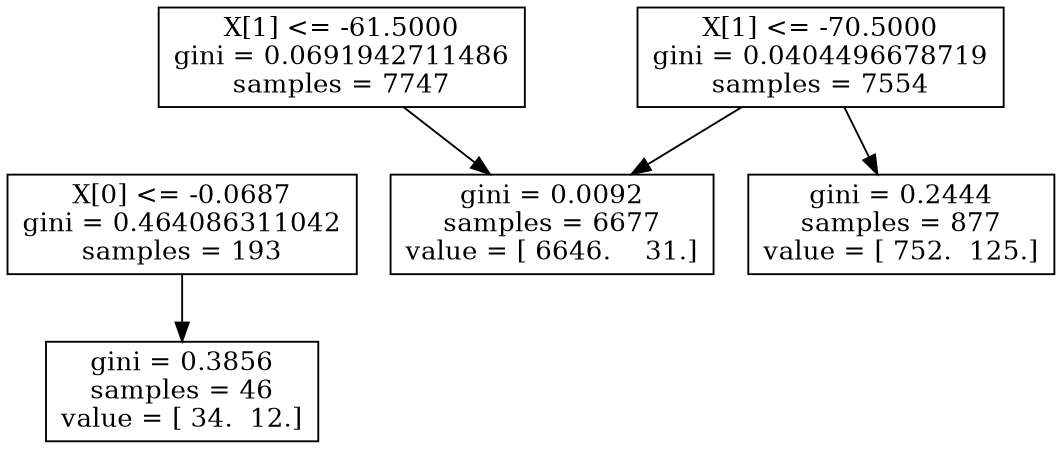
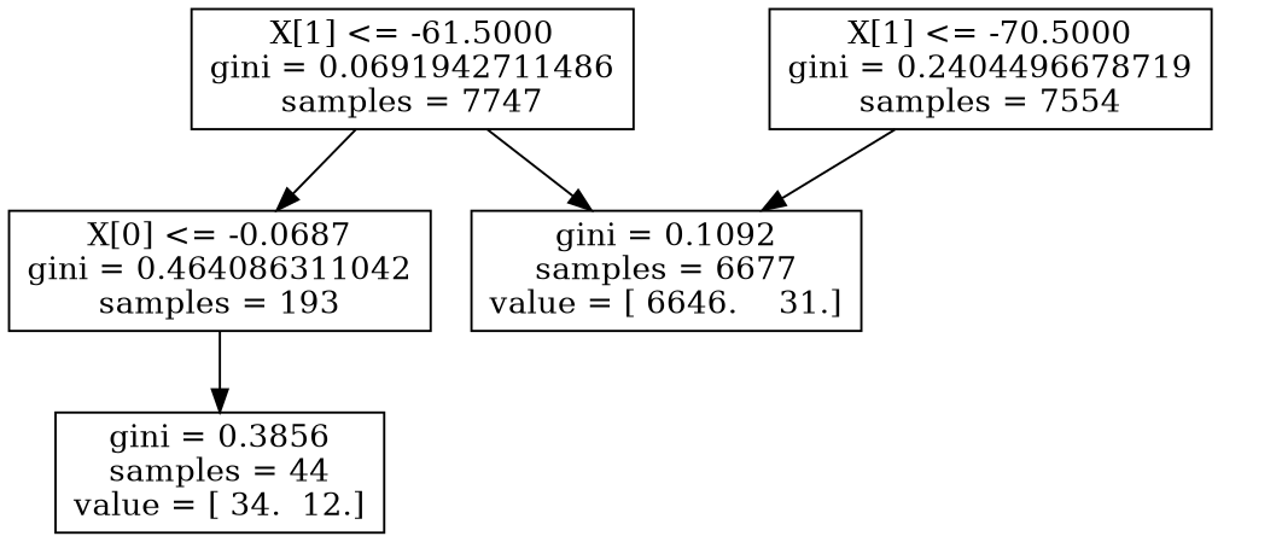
  digraph {
    node [shape=box]
    n1 [label="X[1] <= -61.5000\ngini = 0.0691942711486\nsamples = 7747"]
    n2 [label="X[0] <= -0.0687\ngini = 0.464086311042\nsamples = 193"]
-   n3 [label="gini = 0.0092\nsamples = 6677\nvalue = [ 6646.    31.]"]
-   n4 [label="X[1] <= -70.5000\ngini = 0.0404496678719\nsamples = 7554"]
-   n5 [label="gini = 0.2444\nsamples = 877\nvalue = [ 752.  125.]"]
-   n6 [label="gini = 0.3856\nsamples = 46\nvalue = [ 34.  12.]"]
+   n3 [label="gini = 0.1092\nsamples = 6677\nvalue = [ 6646.    31.]"]
+   n4 [label="X[1] <= -70.5000\ngini = 0.2404496678719\nsamples = 7554"]
+   n6 [label="gini = 0.3856\nsamples = 44\nvalue = [ 34.  12.]"]
+   n1 -> n2
    n1 -> n3
    n2 -> n6
    n4 -> n3
-   n4 -> n5
  }
